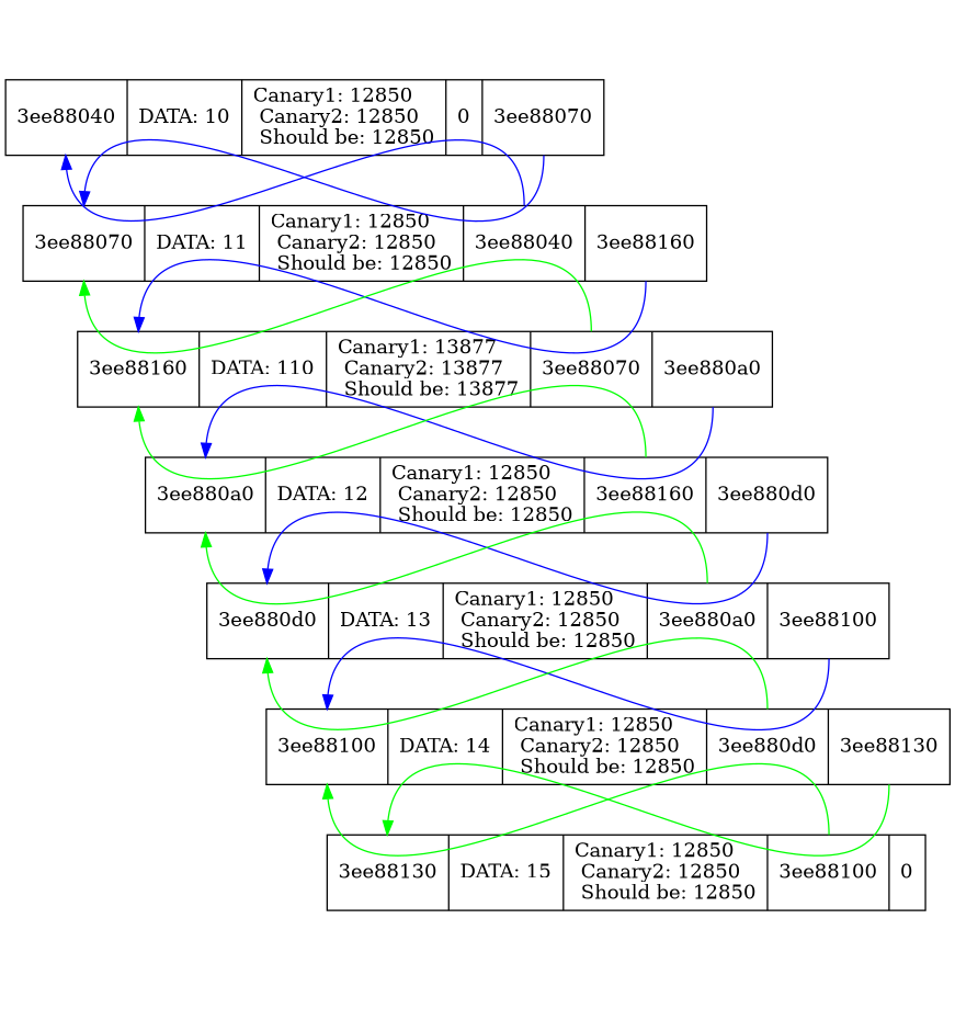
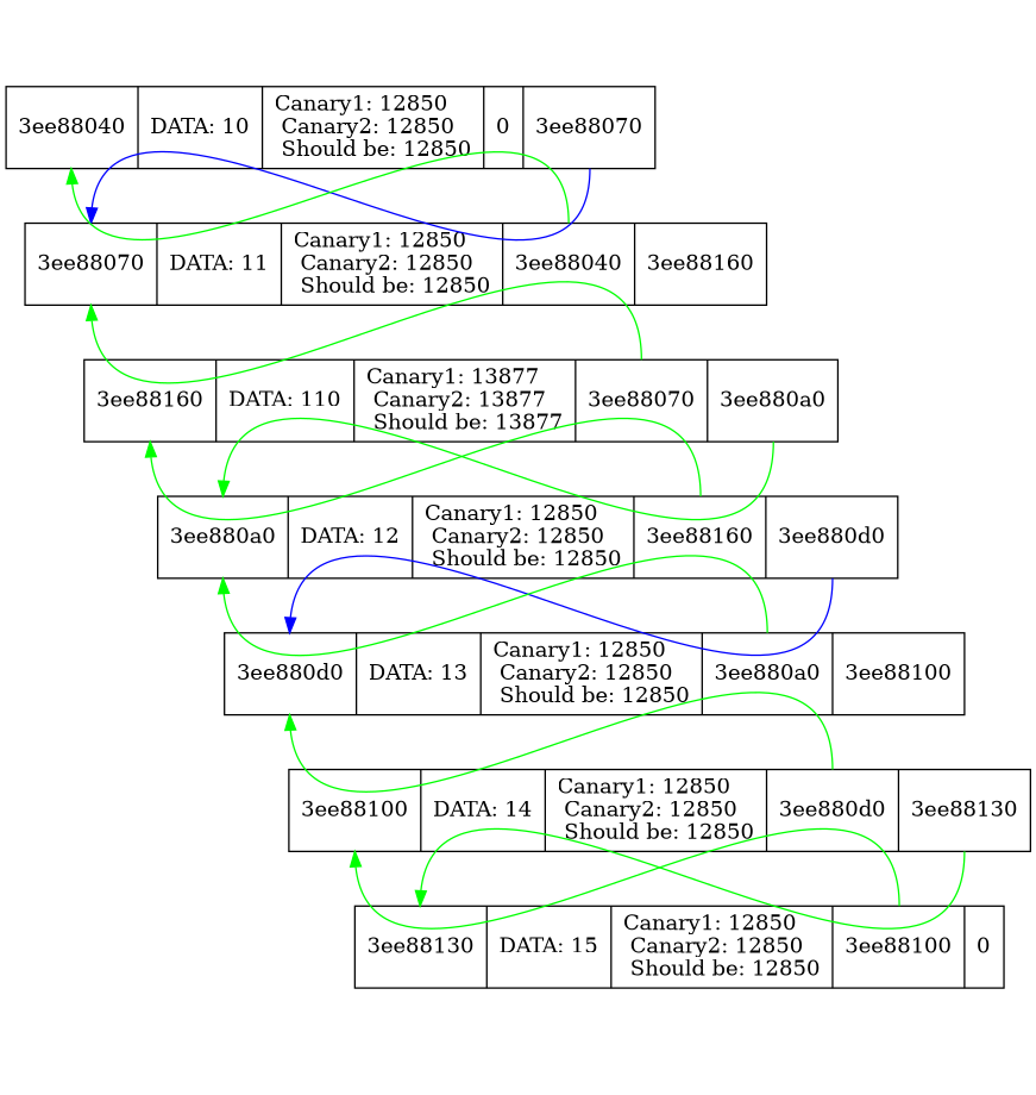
  digraph {
    node [color=black shape=record]
    edge [color=green headport=adr tailport=nx]
    n1 [label=" <adr> 3ee88040 | DATA: 10 |  Canary1:   12850 \l Canary2:   12850 \l Should be: 12850 | <pr>  0 | <nx> 3ee88070"]
    n2 [label=" <adr> 3ee88070 | DATA: 11 |  Canary1:   12850 \l Canary2:   12850 \l Should be: 12850 | <pr>  3ee88040 | <nx> 3ee88160"]
    n3 [label=" <adr> 3ee88160 | DATA: 110 |  Canary1:   13877 \l Canary2:   13877 \l Should be: 13877 | <pr>  3ee88070 | <nx> 3ee880a0"]
    n4 [label=" <adr> 3ee880a0 | DATA: 12 |  Canary1:   12850 \l Canary2:   12850 \l Should be: 12850 | <pr>  3ee88160 | <nx> 3ee880d0"]
    n5 [label=" <adr> 3ee880d0 | DATA: 13 |  Canary1:   12850 \l Canary2:   12850 \l Should be: 12850 | <pr>  3ee880a0 | <nx> 3ee88100"]
    n6 [label=" <adr> 3ee88100 | DATA: 14 |  Canary1:   12850 \l Canary2:   12850 \l Should be: 12850 | <pr>  3ee880d0 | <nx> 3ee88130"]
    n7 [label=" <adr> 3ee88130 | DATA: 15 |  Canary1:   12850 \l Canary2:   12850 \l Should be: 12850 | <pr>  3ee88100 | <nx> 0"]
    n1 -> n2 [color=blue]
-   n2 -> n1 [color=blue tailport=pr]
-   n2 -> n3 [color=blue]
+   n2 -> n1 [tailport=pr]
    n3 -> n2 [tailport=pr]
-   n3 -> n4 [color=blue]
+   n3 -> n4
    n4 -> n3 [tailport=pr]
    n4 -> n5 [color=blue]
    n5 -> n4 [tailport=pr]
-   n5 -> n6 [color=blue]
    n6 -> n5 [tailport=pr]
    n6 -> n7
    n7 -> n6 [tailport=pr]
  }
